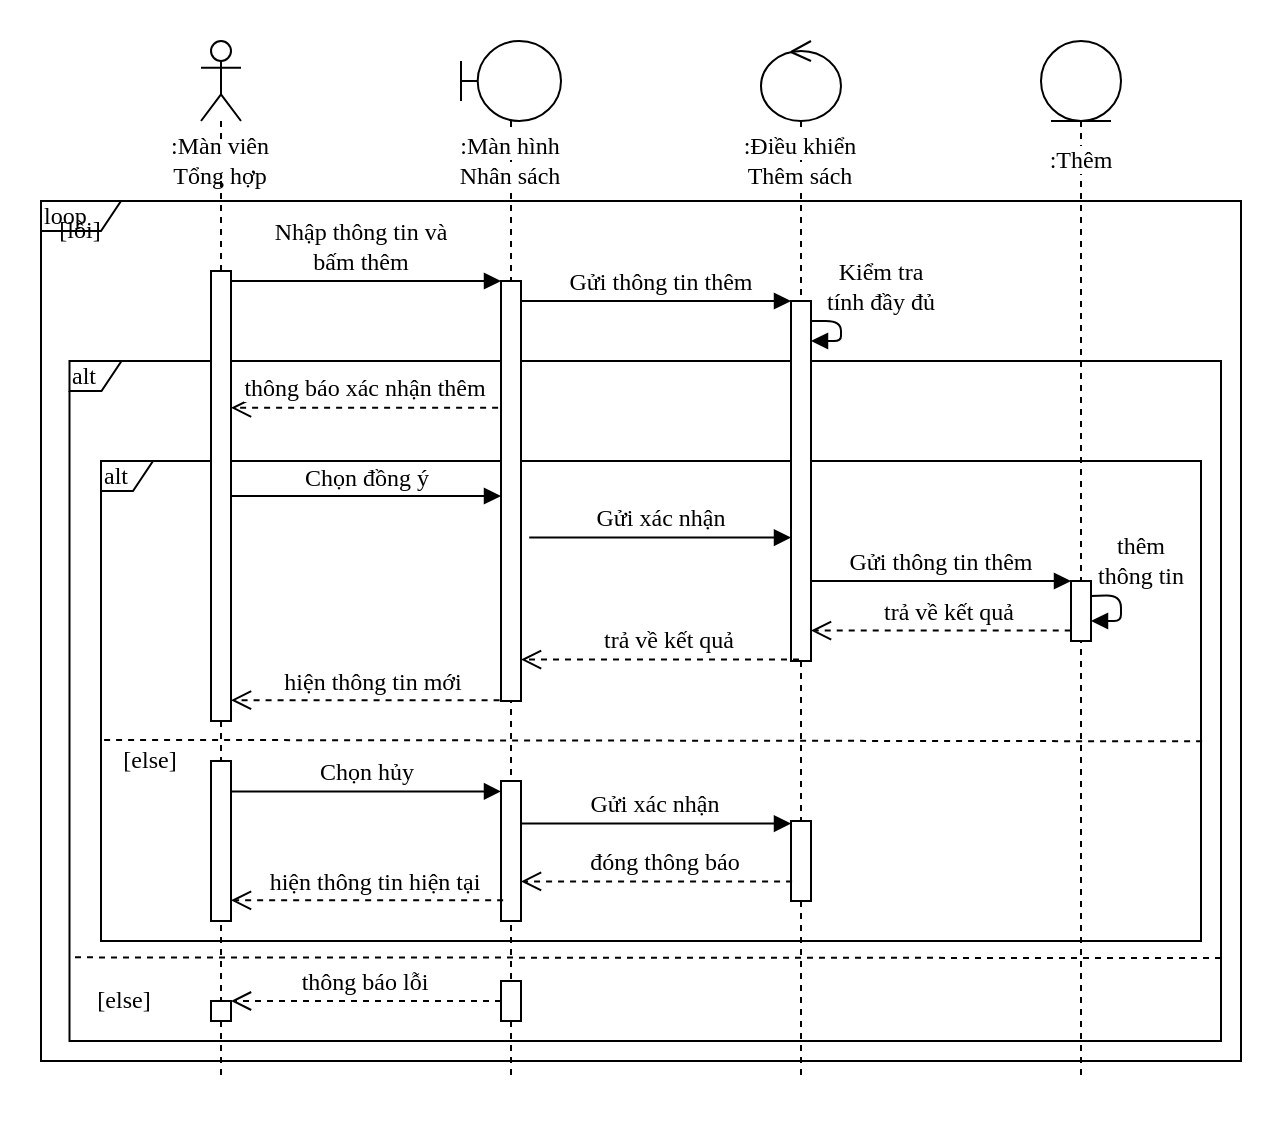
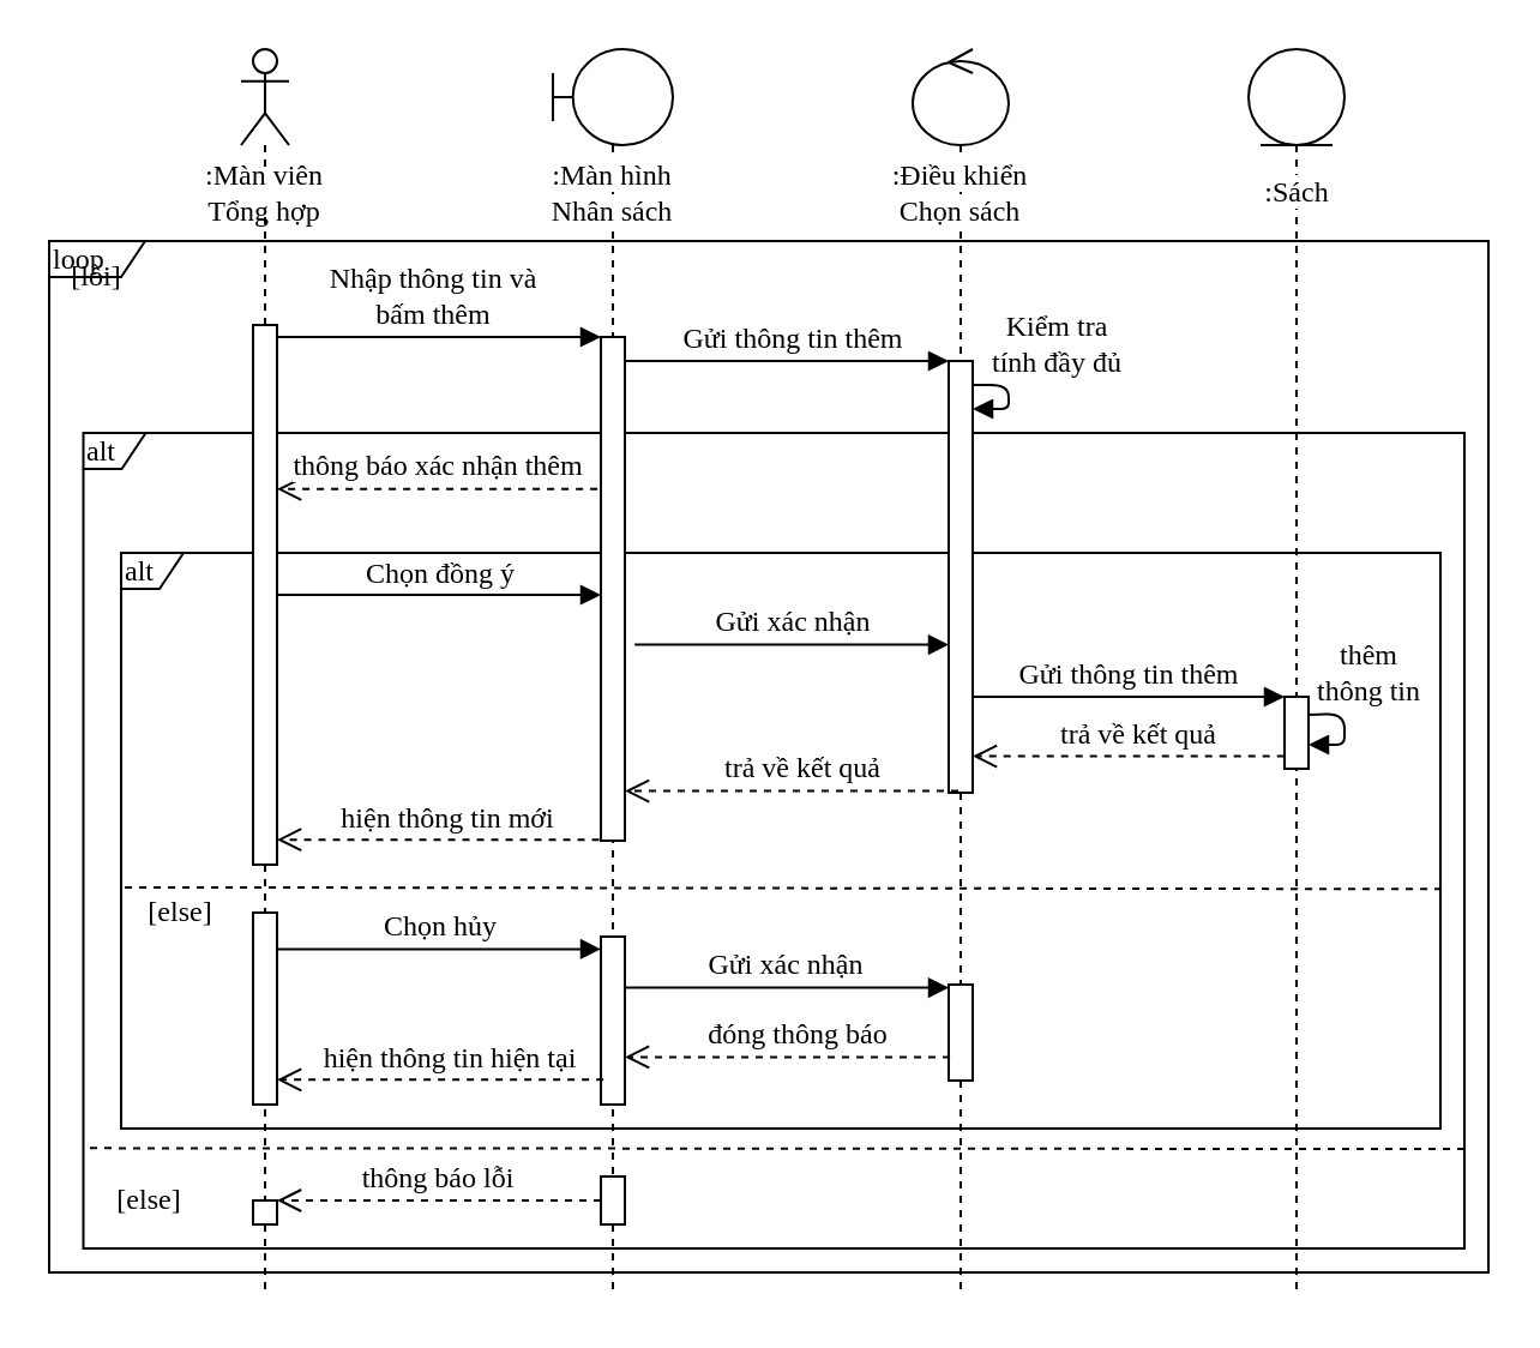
  <mxCell id="0" />
  <mxCell id="1" parent="0" />
  <mxCell id="2" value="loop" style="shape=umlFrame;whiteSpace=wrap;html=1;width=40;height=15;fontFamily=Times New Roman;fontSize=12;align=left;" parent="1" vertex="1"><mxGeometry x="20" y="100" width="600" height="430" as="geometry" /></mxCell>
  <mxCell id="3" value="alt" style="shape=umlFrame;whiteSpace=wrap;html=1;width=26;height=15;fontFamily=Times New Roman;fontSize=12;align=left;" parent="1" vertex="1"><mxGeometry x="34.25" y="180" width="575.75" height="340" as="geometry" /></mxCell>
  <mxCell id="4" value="alt" style="shape=umlFrame;whiteSpace=wrap;html=1;width=26;height=15;fontFamily=Times New Roman;fontSize=12;align=left;" parent="1" vertex="1"><mxGeometry x="50" y="230" width="550" height="240" as="geometry" /></mxCell>
  <mxCell id="5" value="" style="shape=umlLifeline;participant=umlActor;perimeter=lifelinePerimeter;whiteSpace=wrap;html=1;container=1;collapsible=0;recursiveResize=0;verticalAlign=top;spacingTop=36;labelBackgroundColor=#ffffff;outlineConnect=0;fontFamily=Times New Roman;fontSize=11;" parent="1" vertex="1"><mxGeometry x="100" y="20" width="20" height="520" as="geometry" /></mxCell>
  <mxCell id="6" value="" style="html=1;points=[];perimeter=orthogonalPerimeter;fontFamily=Times New Roman;fontSize=12;" parent="5" vertex="1"><mxGeometry x="5" y="115" width="10" height="225" as="geometry" /></mxCell>
  <mxCell id="7" value="" style="html=1;points=[];perimeter=orthogonalPerimeter;fontFamily=Times New Roman;fontSize=12;" parent="5" vertex="1"><mxGeometry x="5" y="480" width="10" height="10" as="geometry" /></mxCell>
  <mxCell id="8" value="" style="html=1;points=[];perimeter=orthogonalPerimeter;fontFamily=Times New Roman;fontSize=12;" parent="5" vertex="1"><mxGeometry x="5" y="360" width="10" height="80" as="geometry" /></mxCell>
  <mxCell id="9" value="" style="shape=umlLifeline;participant=umlControl;perimeter=lifelinePerimeter;whiteSpace=wrap;html=1;container=1;collapsible=0;recursiveResize=0;verticalAlign=top;spacingTop=36;labelBackgroundColor=#ffffff;outlineConnect=0;fontFamily=Times New Roman;fontSize=12;" parent="1" vertex="1"><mxGeometry x="380" y="20" width="40" height="520" as="geometry" /></mxCell>
  <mxCell id="10" value="" style="html=1;points=[];perimeter=orthogonalPerimeter;fontFamily=Times New Roman;fontSize=12;" parent="9" vertex="1"><mxGeometry x="15" y="390" width="10" height="40" as="geometry" /></mxCell>
  <mxCell id="11" value="" style="shape=umlLifeline;participant=umlEntity;perimeter=lifelinePerimeter;whiteSpace=wrap;html=1;container=1;collapsible=0;recursiveResize=0;verticalAlign=top;spacingTop=36;labelBackgroundColor=#ffffff;outlineConnect=0;fontFamily=Times New Roman;fontSize=12;" parent="1" vertex="1"><mxGeometry x="520" y="20" width="40" height="520" as="geometry" /></mxCell>
  <mxCell id="12" value=":Màn viên Tổng hợp" style="text;html=1;strokeColor=none;fillColor=#FFFFFF;align=center;verticalAlign=middle;whiteSpace=wrap;rounded=0;fontSize=12;fontFamily=Times New Roman;" parent="1" vertex="1"><mxGeometry x="75" y="70" width="70" height="20" as="geometry" /></mxCell>
  <mxCell id="13" value="" style="shape=umlLifeline;participant=umlBoundary;perimeter=lifelinePerimeter;whiteSpace=wrap;html=1;container=1;collapsible=0;recursiveResize=0;verticalAlign=top;spacingTop=36;labelBackgroundColor=#ffffff;outlineConnect=0;fontFamily=Times New Roman;fontSize=12;" parent="1" vertex="1"><mxGeometry x="230" y="20" width="50" height="520" as="geometry" /></mxCell>
  <mxCell id="14" value="" style="html=1;points=[];perimeter=orthogonalPerimeter;fontFamily=Times New Roman;fontSize=12;" parent="13" vertex="1"><mxGeometry x="20" y="120" width="10" height="210" as="geometry" /></mxCell>
  <mxCell id="15" value="" style="html=1;points=[];perimeter=orthogonalPerimeter;fontFamily=Times New Roman;fontSize=12;" parent="13" vertex="1"><mxGeometry x="20" y="470" width="10" height="20" as="geometry" /></mxCell>
  <mxCell id="16" value="" style="html=1;points=[];perimeter=orthogonalPerimeter;fontFamily=Times New Roman;fontSize=12;" parent="13" vertex="1"><mxGeometry x="20" y="370" width="10" height="70" as="geometry" /></mxCell>
  <mxCell id="17" value="&lt;font style=&quot;font-size: 12px&quot;&gt;Nhập thông tin và&lt;br&gt;bấm thêm&lt;/font&gt;" style="html=1;verticalAlign=bottom;endArrow=block;fontFamily=Times New Roman;fontSize=12;" parent="1" source="6" target="14" edge="1"><mxGeometry x="-0.037" width="80" relative="1" as="geometry"><mxPoint x="130" y="130" as="sourcePoint" /><mxPoint x="220" y="150" as="targetPoint" /><Array as="points"><mxPoint x="150" y="140" /></Array><mxPoint as="offset" /></mxGeometry></mxCell>
  <mxCell id="18" value="Gửi thông tin thêm" style="html=1;verticalAlign=bottom;endArrow=block;fontFamily=Times New Roman;fontSize=12;" parent="1" source="14" target="19" edge="1"><mxGeometry x="0.032" width="80" relative="1" as="geometry"><mxPoint x="260" y="160" as="sourcePoint" /><mxPoint x="404.69" y="160" as="targetPoint" /><Array as="points"><mxPoint x="360" y="150" /></Array><mxPoint as="offset" /></mxGeometry></mxCell>
  <mxCell id="19" value="" style="html=1;points=[];perimeter=orthogonalPerimeter;fontFamily=Times New Roman;fontSize=12;" parent="1" vertex="1"><mxGeometry x="395" y="150" width="10" height="180" as="geometry" /></mxCell>
  <mxCell id="20" value="&lt;span style=&quot;background-color: rgb(255 , 255 , 255)&quot;&gt;:Màn hình Nhân sách&lt;/span&gt;" style="text;html=1;strokeColor=none;fillColor=none;align=center;verticalAlign=middle;whiteSpace=wrap;rounded=0;fontFamily=Times New Roman;fontSize=12;" parent="1" vertex="1"><mxGeometry x="220" y="70" width="70" height="20" as="geometry" /></mxCell>
- <mxCell id="21" value="&lt;span style=&quot;background-color: rgb(255 , 255 , 255)&quot;&gt;:Điều khiển Thêm sách&lt;/span&gt;" style="text;html=1;strokeColor=none;fillColor=none;align=center;verticalAlign=middle;whiteSpace=wrap;rounded=0;fontFamily=Times New Roman;fontSize=12;" parent="1" vertex="1"><mxGeometry x="360" y="70" width="80" height="20" as="geometry" /></mxCell>
- <mxCell id="22" value="&lt;span style=&quot;background-color: rgb(255 , 255 , 255)&quot;&gt;:Thêm&lt;/span&gt;" style="text;html=1;strokeColor=none;fillColor=none;align=center;verticalAlign=middle;whiteSpace=wrap;rounded=0;fontFamily=Times New Roman;fontSize=12;" parent="1" vertex="1"><mxGeometry x="512.5" y="70" width="55" height="20" as="geometry" /></mxCell>
+ <mxCell id="21" value="&lt;span style=&quot;background-color: rgb(255 , 255 , 255)&quot;&gt;:Điều khiển Chọn sách&lt;/span&gt;" style="text;html=1;strokeColor=none;fillColor=none;align=center;verticalAlign=middle;whiteSpace=wrap;rounded=0;fontFamily=Times New Roman;fontSize=12;" parent="1" vertex="1"><mxGeometry x="360" y="70" width="80" height="20" as="geometry" /></mxCell>
+ <mxCell id="22" value="&lt;span style=&quot;background-color: rgb(255 , 255 , 255)&quot;&gt;:Sách&lt;/span&gt;" style="text;html=1;strokeColor=none;fillColor=none;align=center;verticalAlign=middle;whiteSpace=wrap;rounded=0;fontFamily=Times New Roman;fontSize=12;" parent="1" vertex="1"><mxGeometry x="512.5" y="70" width="55" height="20" as="geometry" /></mxCell>
  <mxCell id="23" value="Kiểm tra&lt;br&gt;tính đầy đủ" style="html=1;verticalAlign=bottom;endArrow=block;fontFamily=Times New Roman;fontSize=12;" parent="1" source="19" target="19" edge="1"><mxGeometry x="-0.25" y="20" width="80" relative="1" as="geometry"><mxPoint x="400" y="160" as="sourcePoint" /><mxPoint x="539.33" y="140.1" as="targetPoint" /><Array as="points"><mxPoint x="420" y="160" /><mxPoint x="420" y="170" /></Array><mxPoint as="offset" /></mxGeometry></mxCell>
  <mxCell id="24" value="[lỗi]" style="text;html=1;strokeColor=none;fillColor=none;align=center;verticalAlign=middle;whiteSpace=wrap;rounded=0;fontFamily=Times New Roman;fontSize=12;" parent="1" vertex="1"><mxGeometry x="30" y="105" width="20" height="20" as="geometry" /></mxCell>
  <mxCell id="25" value="[else]" style="text;html=1;strokeColor=none;fillColor=none;align=center;verticalAlign=middle;whiteSpace=wrap;rounded=0;fontFamily=Times New Roman;fontSize=12;" parent="1" vertex="1"><mxGeometry x="50" y="490" width="24" height="20" as="geometry" /></mxCell>
  <mxCell id="26" value="thông báo xác nhận thêm" style="html=1;verticalAlign=bottom;endArrow=open;dashed=1;endSize=8;fontFamily=Times New Roman;fontSize=12;exitX=-0.144;exitY=0.302;exitDx=0;exitDy=0;exitPerimeter=0;" parent="1" source="14" target="6" edge="1"><mxGeometry relative="1" as="geometry"><mxPoint x="251" y="209.58" as="sourcePoint" /><mxPoint x="115" y="209.58" as="targetPoint" /></mxGeometry></mxCell>
  <mxCell id="27" value="thông báo lỗi" style="html=1;verticalAlign=bottom;endArrow=open;dashed=1;endSize=8;fontFamily=Times New Roman;fontSize=12;" parent="1" source="15" target="7" edge="1"><mxGeometry relative="1" as="geometry"><mxPoint x="250.41" y="655.53" as="sourcePoint" /><mxPoint x="115" y="630" as="targetPoint" /></mxGeometry></mxCell>
  <mxCell id="28" value="[else]" style="text;html=1;strokeColor=none;fillColor=none;align=center;verticalAlign=middle;whiteSpace=wrap;rounded=0;fontFamily=Times New Roman;fontSize=12;" parent="1" vertex="1"><mxGeometry x="62.62" y="370" width="24" height="20" as="geometry" /></mxCell>
  <mxCell id="29" value="" style="endArrow=none;dashed=1;html=1;fontFamily=Times New Roman;fontSize=12;exitX=1.001;exitY=0.584;exitDx=0;exitDy=0;exitPerimeter=0;entryX=0;entryY=0.581;entryDx=0;entryDy=0;entryPerimeter=0;" parent="1" source="4" target="4" edge="1"><mxGeometry width="50" height="50" relative="1" as="geometry"><mxPoint x="623.575" y="440.88" as="sourcePoint" /><mxPoint x="24" y="443" as="targetPoint" /><Array as="points" /></mxGeometry></mxCell>
  <mxCell id="30" value="Chọn đồng ý" style="html=1;verticalAlign=bottom;endArrow=block;fontFamily=Times New Roman;fontSize=12;" parent="1" source="6" target="14" edge="1"><mxGeometry width="80" relative="1" as="geometry"><mxPoint x="105" y="266" as="sourcePoint" /><mxPoint x="240" y="266.34" as="targetPoint" /><Array as="points" /></mxGeometry></mxCell>
  <mxCell id="31" value="Gửi xác nhận" style="html=1;verticalAlign=bottom;endArrow=block;fontFamily=Times New Roman;fontSize=12;exitX=1.411;exitY=0.611;exitDx=0;exitDy=0;exitPerimeter=0;" parent="1" source="14" target="19" edge="1"><mxGeometry x="0.005" width="80" relative="1" as="geometry"><mxPoint x="260" y="256" as="sourcePoint" /><mxPoint x="385" y="280.08" as="targetPoint" /><Array as="points" /><mxPoint as="offset" /></mxGeometry></mxCell>
  <mxCell id="32" value="Chọn hủy" style="html=1;verticalAlign=bottom;endArrow=block;fontFamily=Times New Roman;fontSize=12;exitX=0.952;exitY=0.19;exitDx=0;exitDy=0;exitPerimeter=0;" parent="1" source="8" target="16" edge="1"><mxGeometry width="80" relative="1" as="geometry"><mxPoint x="105" y="390" as="sourcePoint" /><mxPoint x="230" y="444.76" as="targetPoint" /><Array as="points" /></mxGeometry></mxCell>
  <mxCell id="33" value="thêm&lt;br&gt;thông tin" style="html=1;verticalAlign=bottom;endArrow=block;fontFamily=Times New Roman;fontSize=12;exitX=0.996;exitY=0.248;exitDx=0;exitDy=0;exitPerimeter=0;" parent="1" source="41" target="41" edge="1"><mxGeometry x="-0.209" y="10" width="80" relative="1" as="geometry"><mxPoint x="524.87" y="297.85" as="sourcePoint" /><mxPoint x="524.87" y="310.85" as="targetPoint" /><Array as="points"><mxPoint x="560" y="297" /><mxPoint x="560" y="310" /></Array><mxPoint y="-2" as="offset" /></mxGeometry></mxCell>
  <mxCell id="34" value="Gửi thông tin thêm" style="html=1;verticalAlign=bottom;endArrow=block;fontFamily=Times New Roman;fontSize=12;" parent="1" source="19" target="41" edge="1"><mxGeometry x="0.005" width="80" relative="1" as="geometry"><mxPoint x="394.7" y="290.4" as="sourcePoint" /><mxPoint x="515" y="290.4" as="targetPoint" /><Array as="points" /><mxPoint as="offset" /></mxGeometry></mxCell>
  <mxCell id="35" value="trả về kết quả" style="html=1;verticalAlign=bottom;endArrow=open;dashed=1;endSize=8;fontFamily=Times New Roman;fontSize=12;exitX=-0.014;exitY=0.826;exitDx=0;exitDy=0;exitPerimeter=0;" parent="1" source="41" target="19" edge="1"><mxGeometry x="-0.063" relative="1" as="geometry"><mxPoint x="520" y="320" as="sourcePoint" /><mxPoint x="395" y="320" as="targetPoint" /><mxPoint as="offset" /></mxGeometry></mxCell>
  <mxCell id="36" value="trả về kết quả" style="html=1;verticalAlign=bottom;endArrow=open;dashed=1;endSize=8;fontFamily=Times New Roman;fontSize=12;exitX=0.4;exitY=0.996;exitDx=0;exitDy=0;exitPerimeter=0;" parent="1" source="19" target="14" edge="1"><mxGeometry x="-0.063" relative="1" as="geometry"><mxPoint x="383.9" y="333.92" as="sourcePoint" /><mxPoint x="280" y="334" as="targetPoint" /><mxPoint as="offset" /></mxGeometry></mxCell>
  <mxCell id="37" value="hiện thông tin mới" style="html=1;verticalAlign=bottom;endArrow=open;dashed=1;endSize=8;fontFamily=Times New Roman;fontSize=12;exitX=-0.071;exitY=0.998;exitDx=0;exitDy=0;exitPerimeter=0;" parent="1" source="14" target="6" edge="1"><mxGeometry x="-0.063" relative="1" as="geometry"><mxPoint x="239.46" y="345.44" as="sourcePoint" /><mxPoint x="105" y="345.44" as="targetPoint" /><mxPoint as="offset" /></mxGeometry></mxCell>
  <mxCell id="38" value="Gửi xác nhận" style="html=1;verticalAlign=bottom;endArrow=block;fontFamily=Times New Roman;fontSize=12;exitX=1.013;exitY=0.304;exitDx=0;exitDy=0;exitPerimeter=0;" parent="1" source="16" target="10" edge="1"><mxGeometry width="80" relative="1" as="geometry"><mxPoint x="250" y="400" as="sourcePoint" /><mxPoint x="385" y="400" as="targetPoint" /><Array as="points" /></mxGeometry></mxCell>
  <mxCell id="39" value="đóng thông báo" style="html=1;verticalAlign=bottom;endArrow=open;dashed=1;endSize=8;fontFamily=Times New Roman;fontSize=12;exitX=0.054;exitY=0.755;exitDx=0;exitDy=0;exitPerimeter=0;" parent="1" target="16" edge="1" source="10"><mxGeometry x="-0.063" relative="1" as="geometry"><mxPoint x="396" y="484" as="sourcePoint" /><mxPoint x="241.43" y="430" as="targetPoint" /><mxPoint as="offset" /></mxGeometry></mxCell>
  <mxCell id="40" value="hiện thông tin hiện tại" style="html=1;verticalAlign=bottom;endArrow=open;dashed=1;endSize=8;fontFamily=Times New Roman;fontSize=12;exitX=0.107;exitY=0.852;exitDx=0;exitDy=0;exitPerimeter=0;" parent="1" source="16" target="8" edge="1"><mxGeometry x="-0.063" relative="1" as="geometry"><mxPoint x="234.46" y="440" as="sourcePoint" /><mxPoint x="100" y="440" as="targetPoint" /><mxPoint as="offset" /></mxGeometry></mxCell>
  <mxCell id="41" value="" style="html=1;points=[];perimeter=orthogonalPerimeter;fontFamily=Times New Roman;fontSize=12;" parent="1" vertex="1"><mxGeometry x="535" y="290" width="10" height="30" as="geometry" /></mxCell>
  <mxCell id="42" value="" style="endArrow=none;dashed=1;html=1;fontFamily=Times New Roman;fontSize=12;exitX=1;exitY=0.878;exitDx=0;exitDy=0;exitPerimeter=0;entryX=0;entryY=0.877;entryDx=0;entryDy=0;entryPerimeter=0;" parent="1" source="3" target="3" edge="1"><mxGeometry width="50" height="50" relative="1" as="geometry"><mxPoint x="724.97" y="600" as="sourcePoint" /><mxPoint x="10" y="600" as="targetPoint" /><Array as="points" /></mxGeometry></mxCell>
